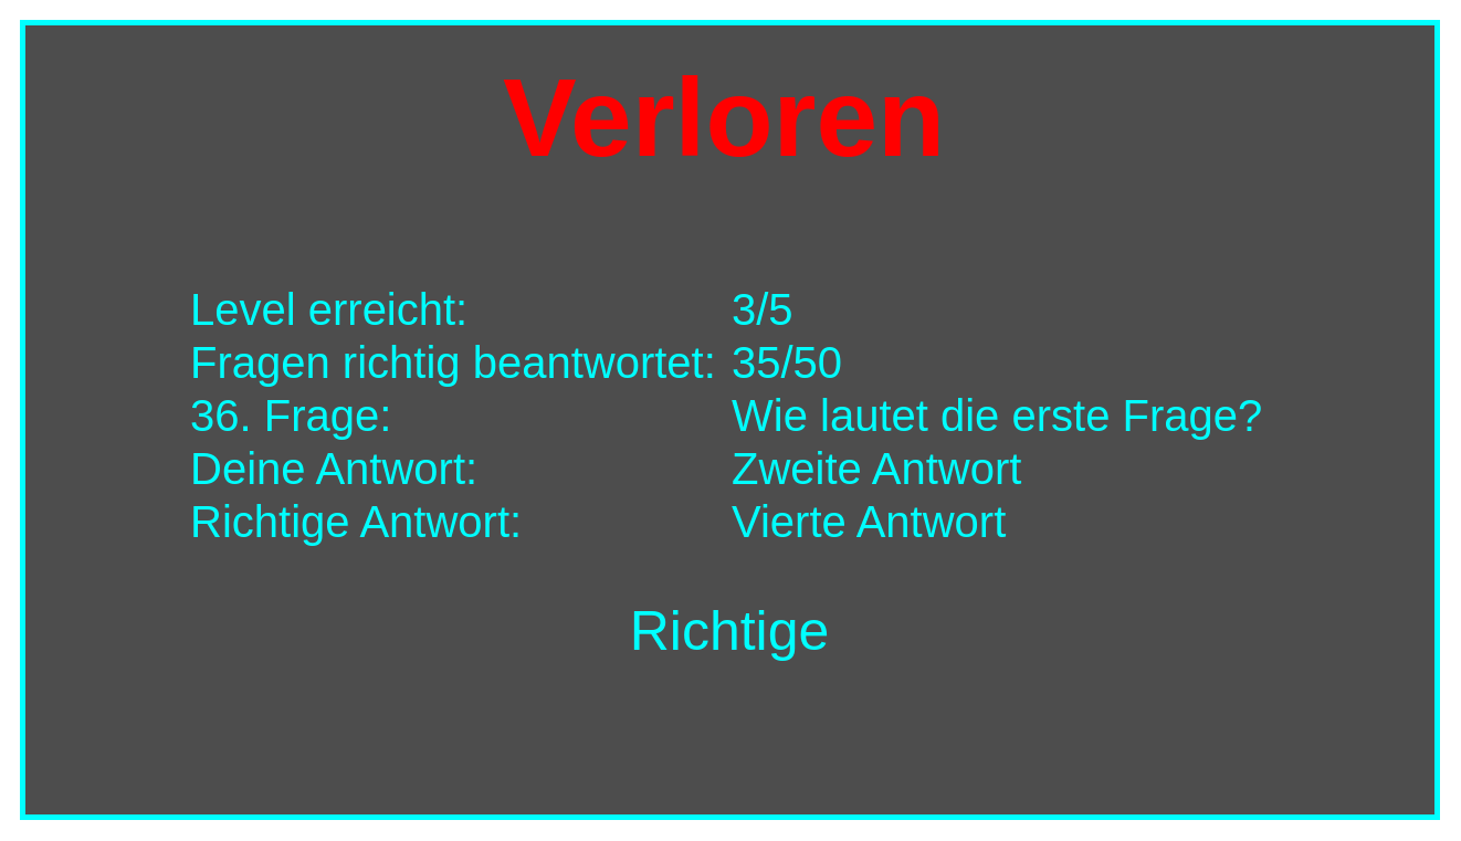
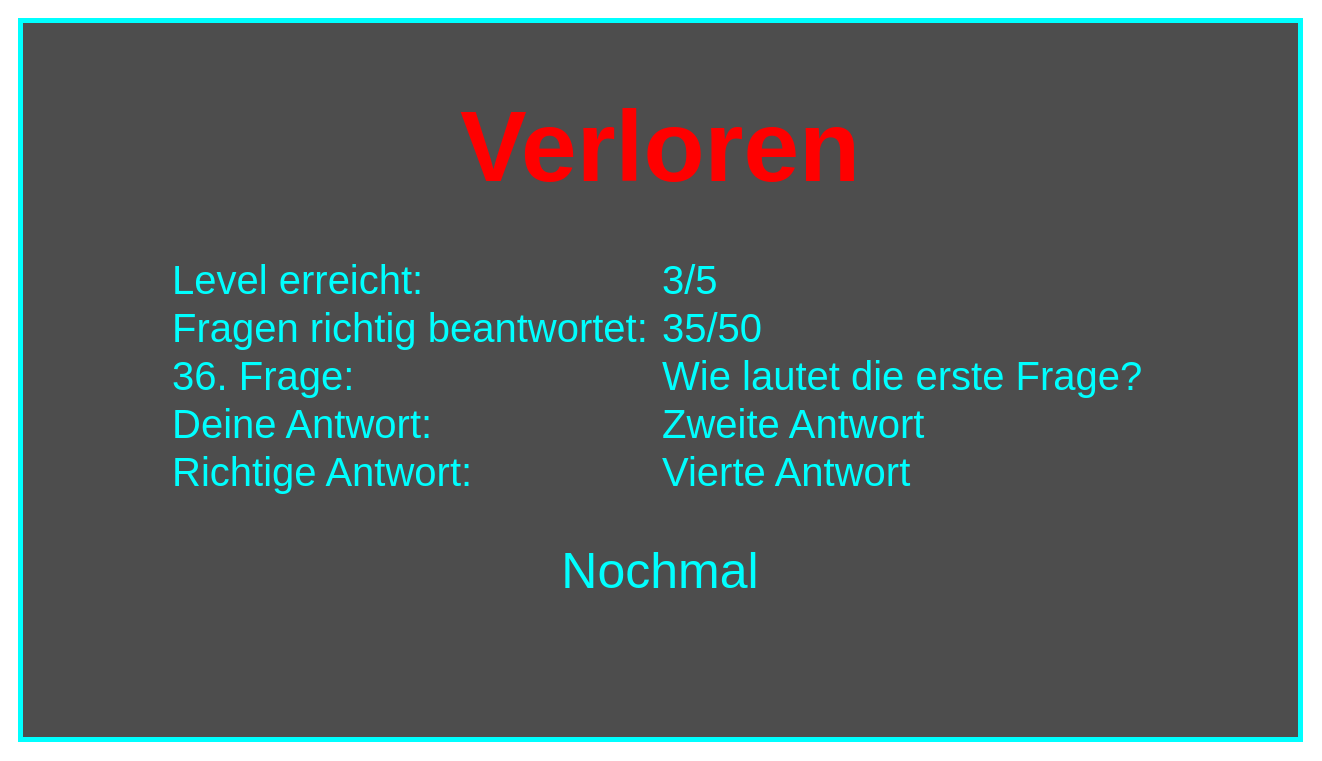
  <mxCell id="0" />
  <mxCell id="1" parent="0" />
  <mxCell id="2" value="" style="rounded=0;whiteSpace=wrap;html=1;strokeWidth=5;strokeColor=#00FFFF;fillColor=#4D4D4D;" parent="1" vertex="1"><mxGeometry x="20" y="20" width="1280" height="719" as="geometry" /></mxCell>
- <mxCell id="3" value="&lt;font size=&quot;1&quot;&gt;&lt;b&gt;&lt;font style=&quot;font-size: 100px&quot;&gt;Verloren&lt;/font&gt;&lt;/b&gt;&lt;/font&gt;" style="text;html=1;strokeColor=none;fillColor=none;align=center;verticalAlign=middle;whiteSpace=wrap;rounded=0;fontColor=#FF0000;" parent="1" vertex="1"><mxGeometry x="390" y="30" width="530" height="150" as="geometry" /></mxCell>
+ <mxCell id="3" value="&lt;font size=&quot;1&quot;&gt;&lt;b&gt;&lt;font style=&quot;font-size: 100px&quot;&gt;Verloren&lt;/font&gt;&lt;/b&gt;&lt;/font&gt;" style="text;html=1;strokeColor=none;fillColor=none;align=center;verticalAlign=middle;whiteSpace=wrap;rounded=0;fontColor=#FF0000;" parent="1" vertex="1"><mxGeometry x="395" y="70" width="530" height="150" as="geometry" /></mxCell>
  <mxCell id="4" value="&lt;div&gt;&lt;font style=&quot;font-size: 40px&quot;&gt;Level erreicht:&lt;br&gt;&lt;/font&gt;&lt;/div&gt;&lt;div&gt;&lt;font style=&quot;font-size: 40px&quot;&gt;Fragen richtig beantwortet:&lt;br&gt;&lt;/font&gt;&lt;/div&gt;&lt;div&gt;&lt;font style=&quot;font-size: 40px&quot;&gt;36. Frage:&lt;br&gt;&lt;/font&gt;&lt;/div&gt;&lt;div&gt;&lt;font style=&quot;font-size: 40px&quot;&gt;Deine Antwort:&lt;br&gt;&lt;/font&gt;&lt;/div&gt;&lt;div&gt;&lt;font style=&quot;font-size: 40px&quot;&gt;Richtige Antwort:&lt;br&gt;&lt;/font&gt;&lt;/div&gt;" style="text;html=1;strokeColor=none;fillColor=none;align=left;verticalAlign=middle;whiteSpace=wrap;rounded=0;fontColor=#00FFFF;" parent="1" vertex="1"><mxGeometry x="170" y="220" width="490" height="310" as="geometry" /></mxCell>
  <mxCell id="5" value="&lt;div&gt;&lt;font style=&quot;font-size: 40px&quot;&gt;3/5&lt;/font&gt;&lt;/div&gt;&lt;div&gt;&lt;font style=&quot;font-size: 40px&quot;&gt;35/50&lt;br&gt;&lt;/font&gt;&lt;/div&gt;&lt;div&gt;&lt;font style=&quot;font-size: 40px&quot;&gt;Wie lautet die erste Frage?&lt;/font&gt;&lt;/div&gt;&lt;div&gt;&lt;font style=&quot;font-size: 40px&quot;&gt;Zweite Antwort&lt;/font&gt;&lt;/div&gt;&lt;div&gt;&lt;font style=&quot;font-size: 40px&quot;&gt;Vierte Antwort&lt;br&gt;&lt;/font&gt;&lt;/div&gt;" style="text;html=1;strokeColor=none;fillColor=none;align=left;verticalAlign=middle;whiteSpace=wrap;rounded=0;fontColor=#00FFFF;" vertex="1" parent="1"><mxGeometry x="660" y="220" width="640" height="310" as="geometry" /></mxCell>
- <mxCell id="6" value="&lt;font style=&quot;font-size: 50px&quot; color=&quot;#00FFFF&quot;&gt;Richtige&lt;/font&gt;" style="text;html=1;strokeColor=none;fillColor=none;align=center;verticalAlign=middle;whiteSpace=wrap;rounded=0;labelBackgroundColor=none;fontColor=#FF0000;" vertex="1" parent="1"><mxGeometry x="500" y="530" width="320" height="80" as="geometry" /></mxCell>
+ <mxCell id="6" value="&lt;font style=&quot;font-size: 50px&quot; color=&quot;#00FFFF&quot;&gt;Nochmal&lt;/font&gt;" style="text;html=1;strokeColor=none;fillColor=none;align=center;verticalAlign=middle;whiteSpace=wrap;rounded=0;labelBackgroundColor=none;fontColor=#FF0000;" vertex="1" parent="1"><mxGeometry x="500" y="530" width="320" height="80" as="geometry" /></mxCell>
